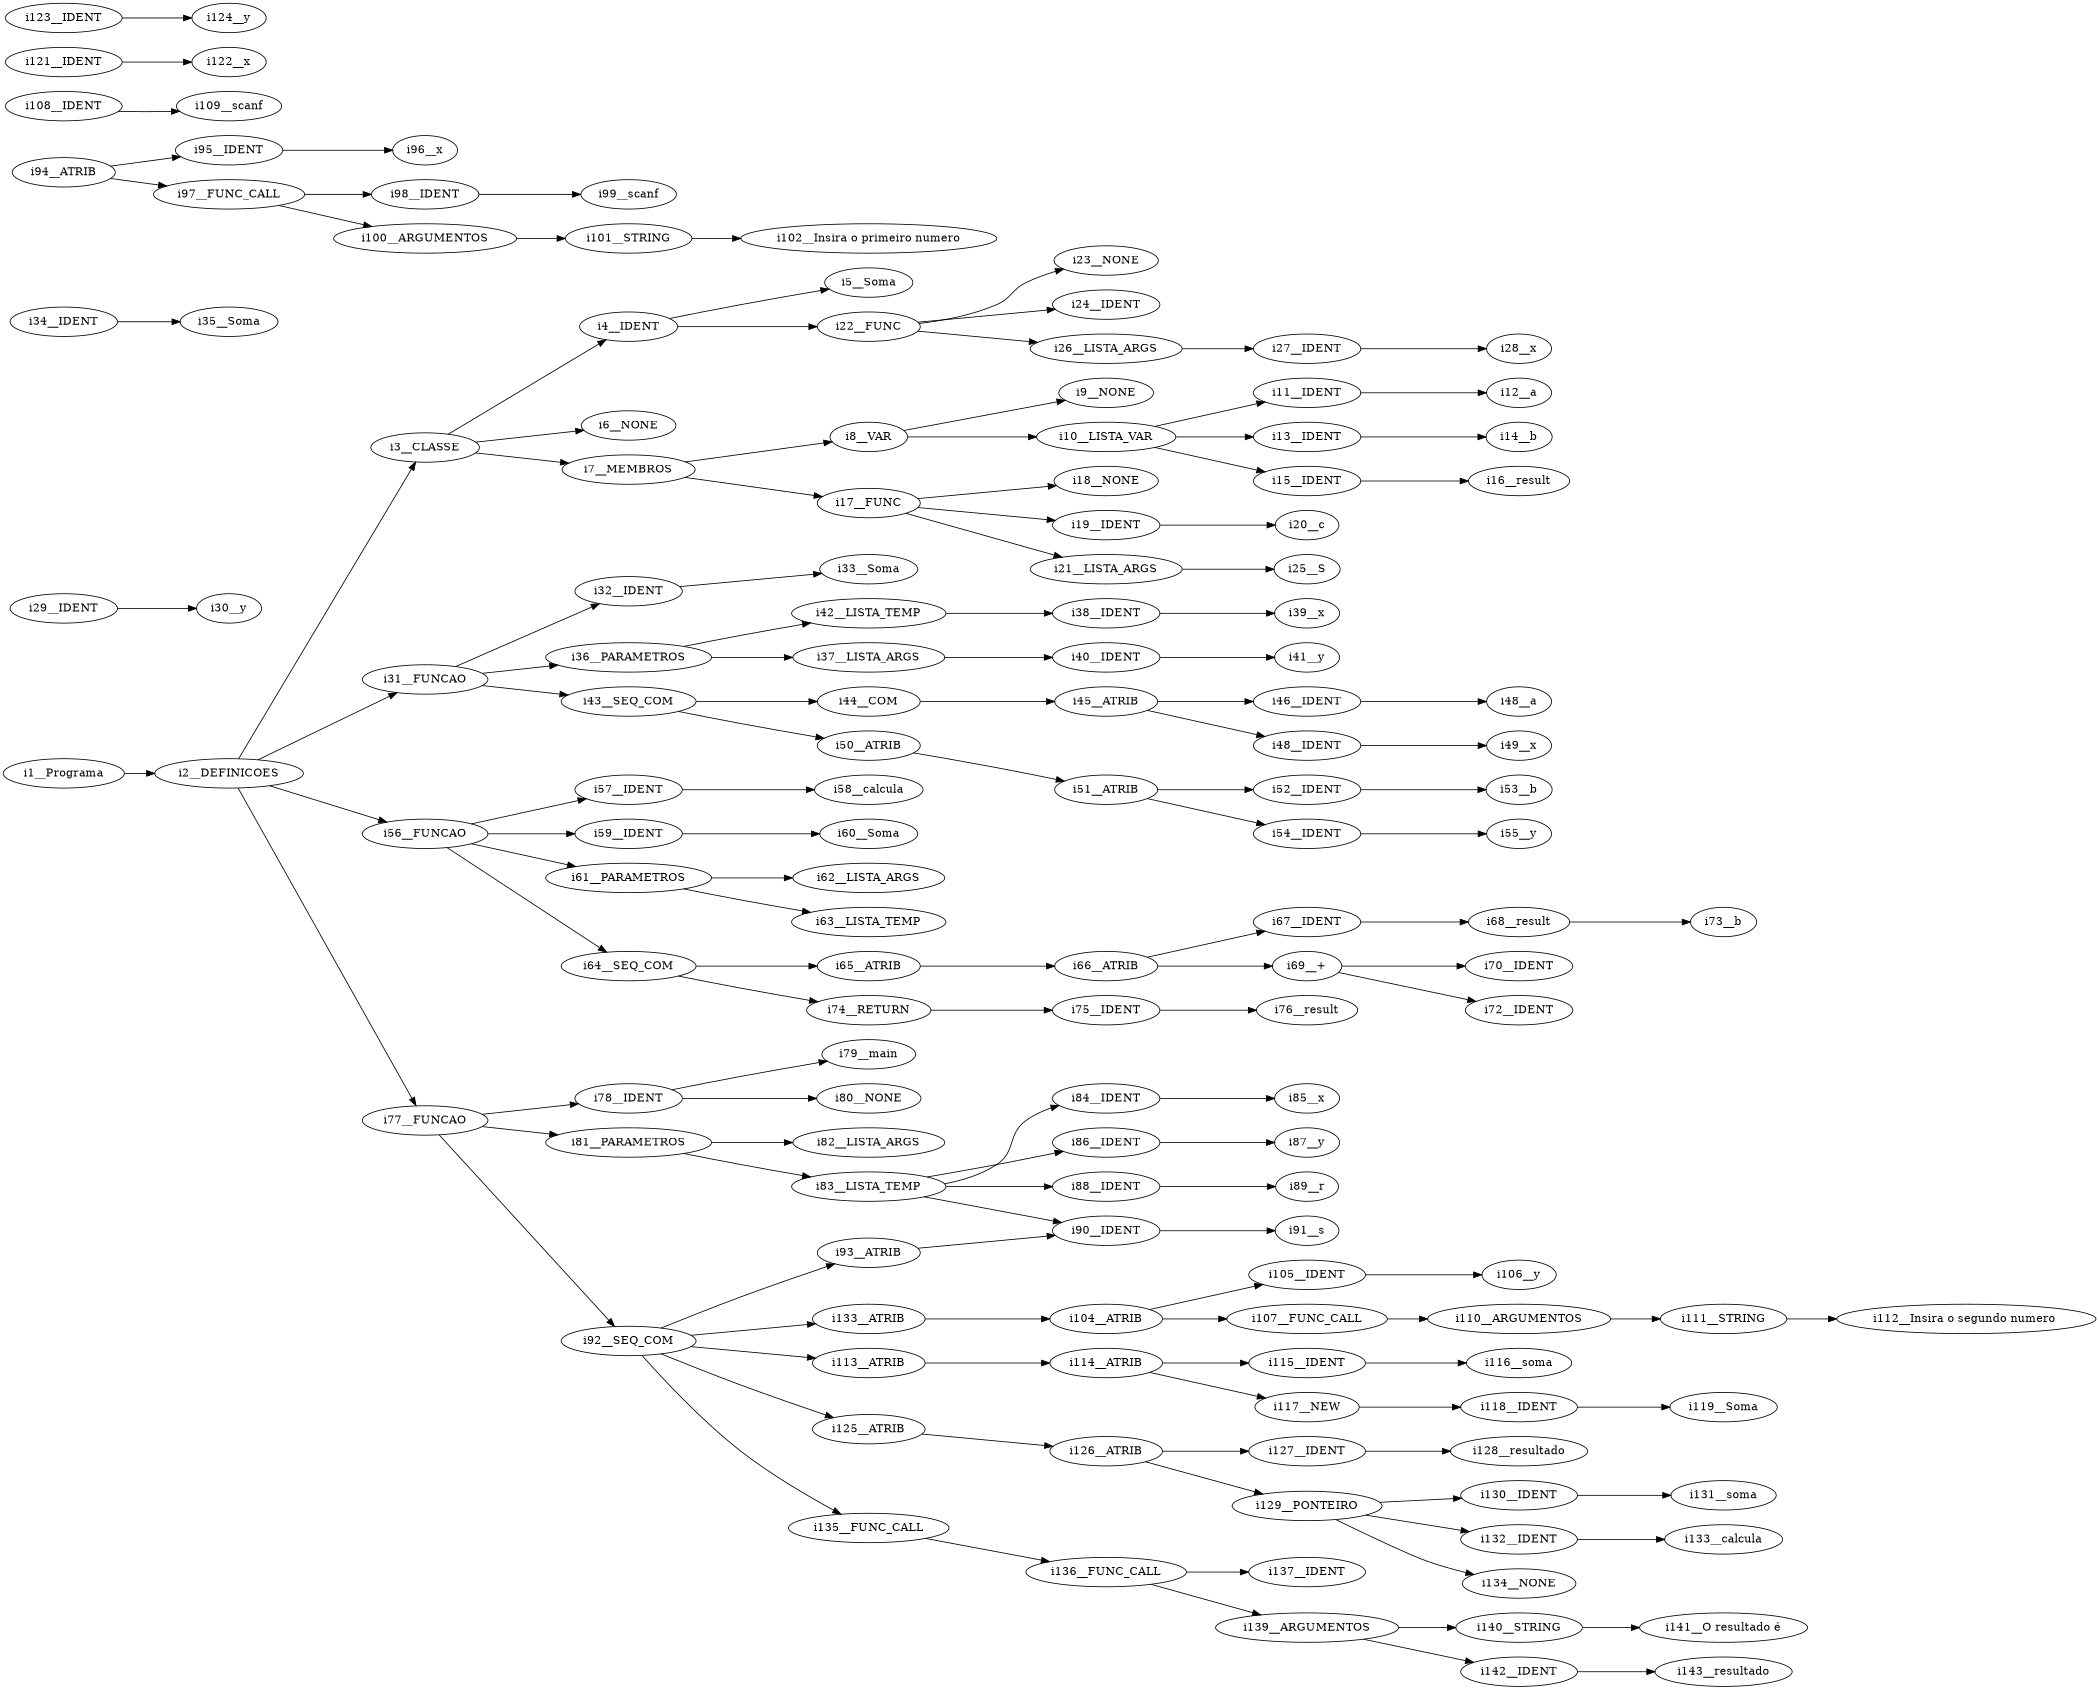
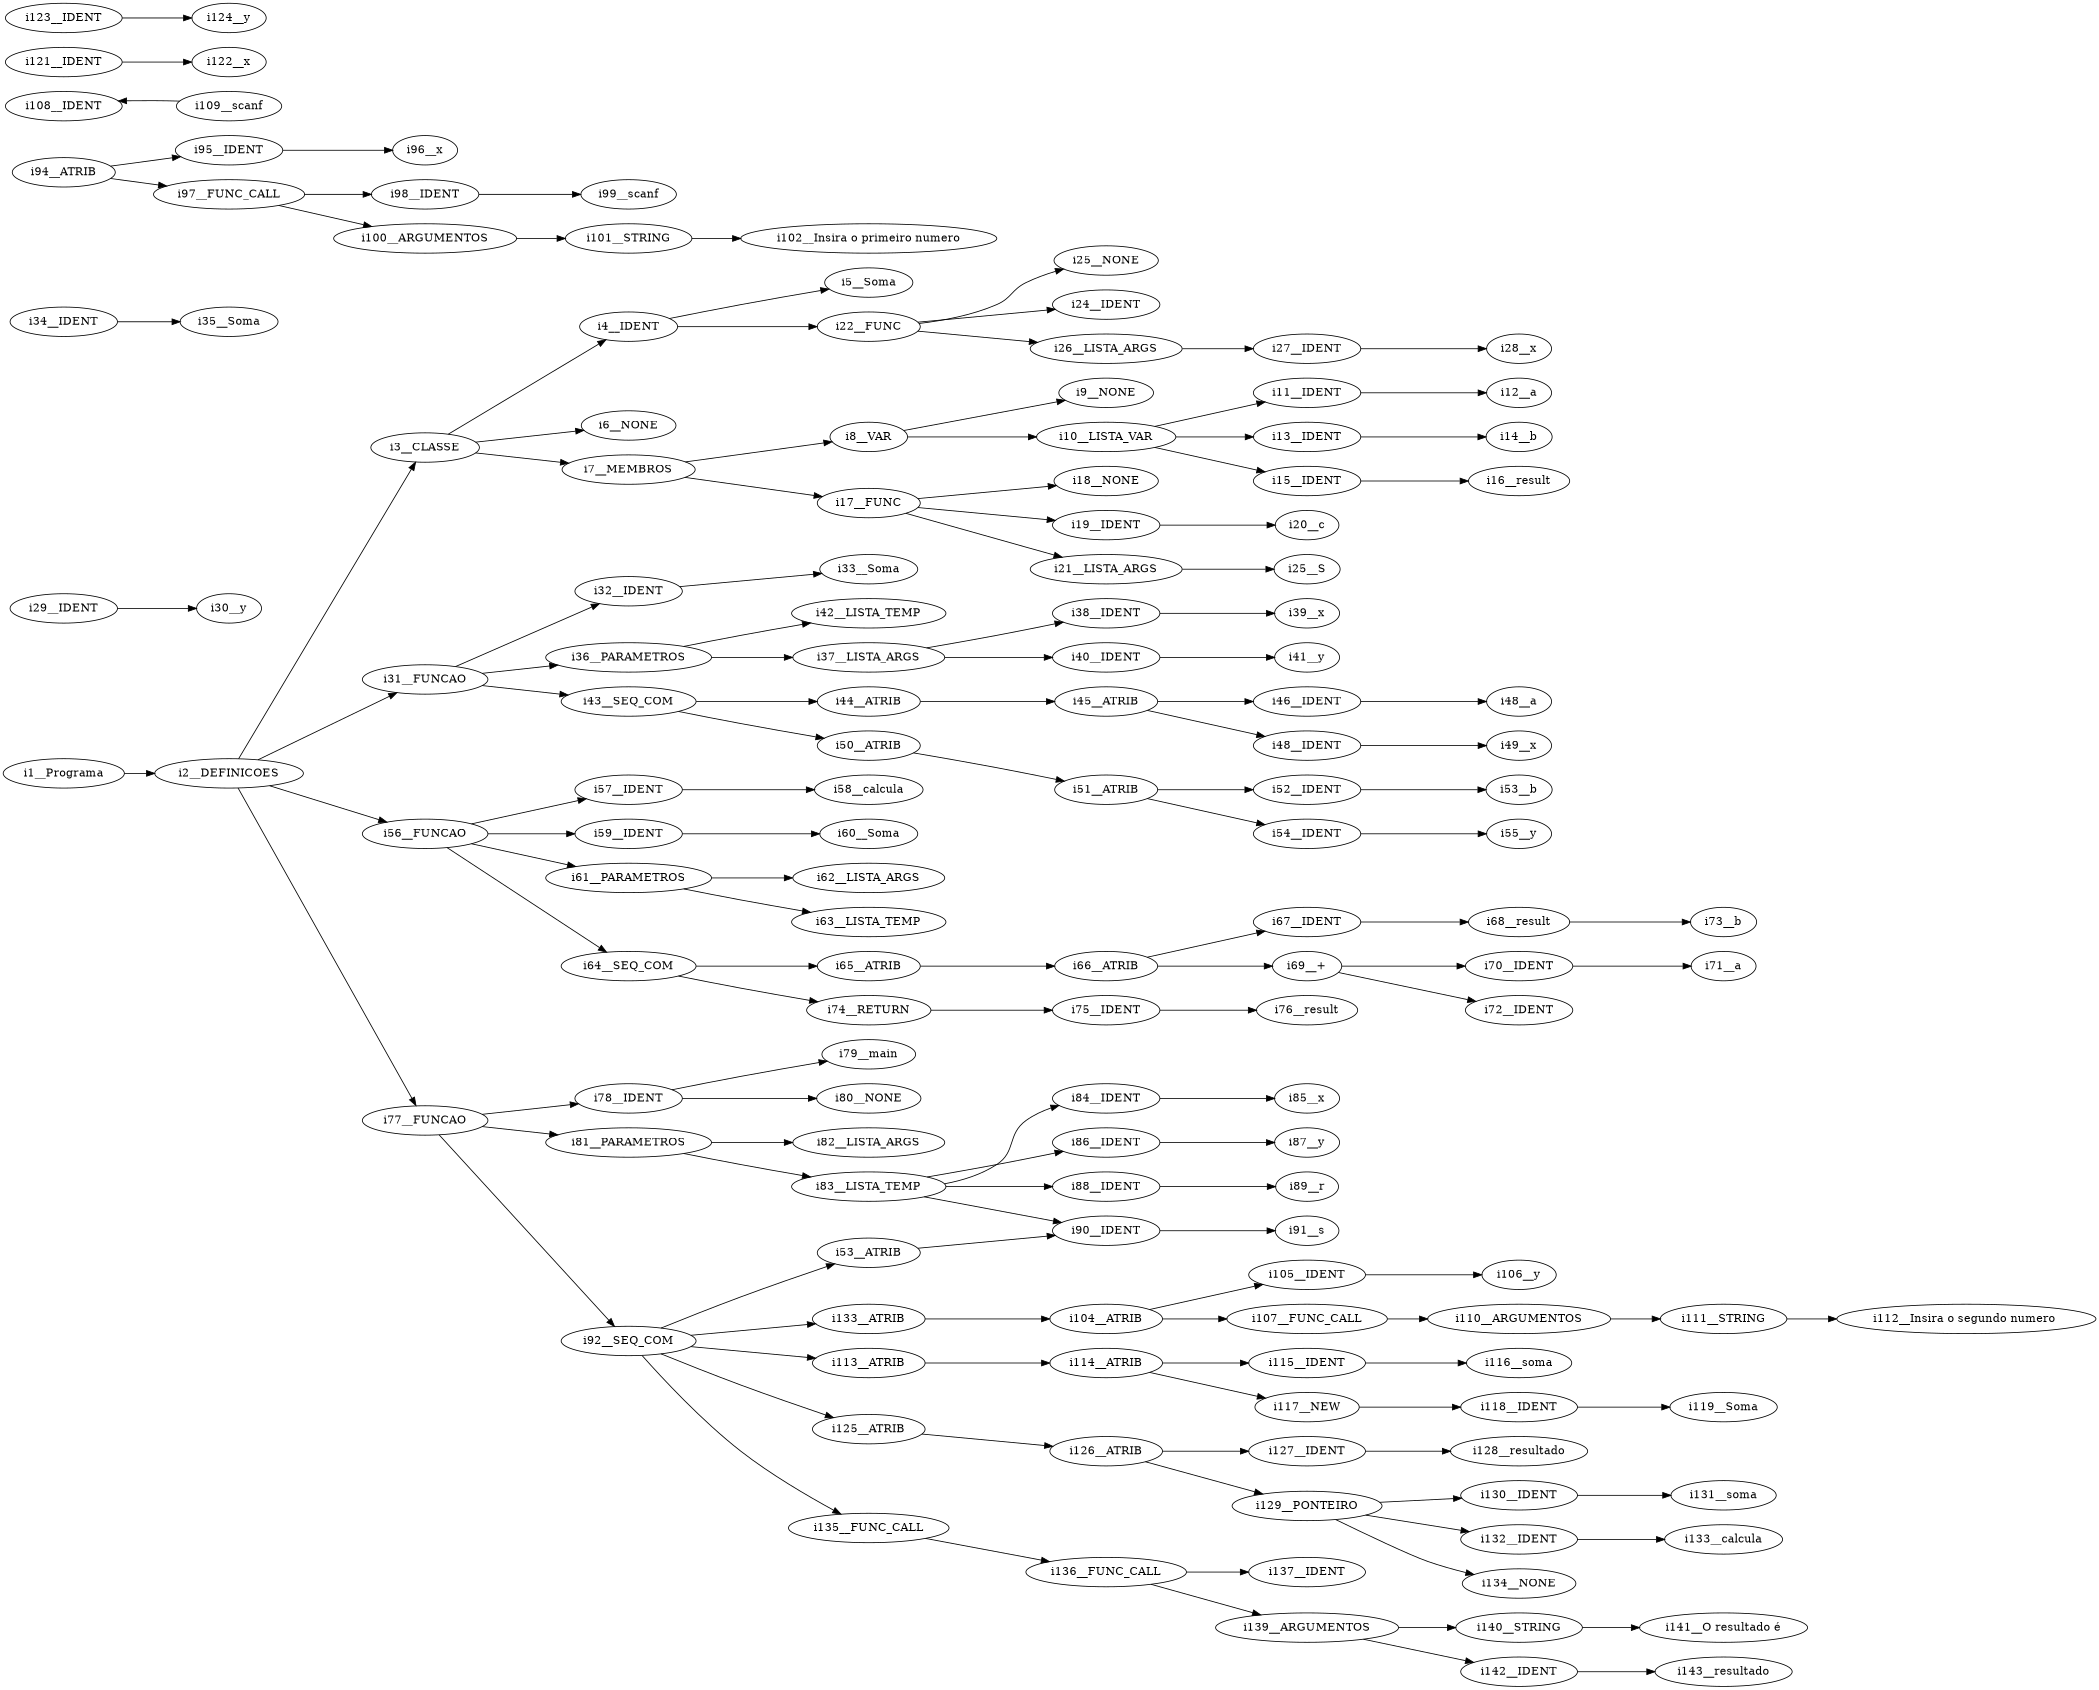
  digraph {
    rankdir=LR
    i4__IDENT
    i5__Soma
    i22__FUNC
    i3__CLASSE
    i6__NONE
    i7__MEMBROS
    i8__VAR
    i17__FUNC
    i9__NONE
    i10__LISTA_VAR
    i11__IDENT
    i13__IDENT
    i15__IDENT
    i12__a
    i14__b
    i16__result
    i18__NONE
    i19__IDENT
    i21__LISTA_ARGS
-   i23__NONE
+   i23__NONE [label=i25__NONE]
    i24__IDENT
    i26__LISTA_ARGS
    i20__c
    i25__S
    i27__IDENT
    i28__x
    i29__IDENT
    i30__y
    i2__DEFINICOES
    i31__FUNCAO
    i56__FUNCAO
    i77__FUNCAO
    i32__IDENT
    i36__PARAMETROS
    i43__SEQ_COM
    i57__IDENT
    i59__IDENT
    i61__PARAMETROS
    i64__SEQ_COM
    i78__IDENT
    i81__PARAMETROS
    i92__SEQ_COM
    i33__Soma
    i34__IDENT
    i35__Soma
    i37__LISTA_ARGS
    i42__LISTA_TEMP
-   i44__ATRIB [label=i44__COM]
+   i44__ATRIB
    i50__ATRIB
    i38__IDENT
    i39__x
    i40__IDENT
    i41__y
    n54 [label=i48__a]
    i46__IDENT
    i45__ATRIB
    i48__IDENT
    i49__x
    i51__ATRIB
    i52__IDENT
    i53__b
    i54__IDENT
    i55__y
    i58__calcula
    i60__Soma
    i62__LISTA_ARGS
    i63__LISTA_TEMP
    i65__ATRIB
    i74__RETURN
    i67__IDENT
    i68__result
    i73__b
    i66__ATRIB
    "i69__+"
    i70__IDENT
    i72__IDENT
+   i71__a
    i75__IDENT
    i76__result
    i79__main
    i80__NONE
    i82__LISTA_ARGS
    i83__LISTA_TEMP
-   i93__ATRIB
+   i93__ATRIB [label=i53__ATRIB]
    n85 [label=i133__ATRIB]
    i113__ATRIB
    i125__ATRIB
    i135__FUNC_CALL
    i84__IDENT
    i86__IDENT
    i88__IDENT
    i90__IDENT
    i85__x
    i87__y
    i89__r
    i91__s
    i95__IDENT
    i96__x
    i94__ATRIB
    i97__FUNC_CALL
    i98__IDENT
    i100__ARGUMENTOS
    i99__scanf
    i101__STRING
    "i102__Insira o primeiro numero"
    i104__ATRIB
    i114__ATRIB
    i126__ATRIB
    i136__FUNC_CALL
    i105__IDENT
    i106__y
    i107__FUNC_CALL
    i110__ARGUMENTOS
    i108__IDENT
    i109__scanf
    i111__STRING
    "i112__Insira o segundo numero "
    i115__IDENT
    i116__soma
    i117__NEW
    i118__IDENT
    i119__Soma
    i121__IDENT
    i122__x
    i123__IDENT
    i124__y
    i127__IDENT
    i128__resultado
    i129__PONTEIRO
    i130__IDENT
    i132__IDENT
    i134__NONE
    i131__soma
    i133__calcula
    i137__IDENT
    i139__ARGUMENTOS
    i140__STRING
    i142__IDENT
    "i141__O resultado é"
    i143__resultado
    i1__Programa
    i4__IDENT -> i5__Soma
    i4__IDENT -> i22__FUNC
    i22__FUNC -> i23__NONE
    i22__FUNC -> i24__IDENT
    i22__FUNC -> i26__LISTA_ARGS
    i3__CLASSE -> i4__IDENT
    i3__CLASSE -> i6__NONE
    i3__CLASSE -> i7__MEMBROS
    i7__MEMBROS -> i8__VAR
    i7__MEMBROS -> i17__FUNC
    i8__VAR -> i9__NONE
    i8__VAR -> i10__LISTA_VAR
    i17__FUNC -> i18__NONE
    i17__FUNC -> i19__IDENT
    i17__FUNC -> i21__LISTA_ARGS
    i10__LISTA_VAR -> i11__IDENT
    i10__LISTA_VAR -> i13__IDENT
    i10__LISTA_VAR -> i15__IDENT
    i11__IDENT -> i12__a
    i13__IDENT -> i14__b
    i15__IDENT -> i16__result
    i19__IDENT -> i20__c
    i21__LISTA_ARGS -> i25__S
    i26__LISTA_ARGS -> i27__IDENT
    i27__IDENT -> i28__x
    i29__IDENT -> i30__y
    i2__DEFINICOES -> i3__CLASSE
    i2__DEFINICOES -> i31__FUNCAO
    i2__DEFINICOES -> i56__FUNCAO
    i2__DEFINICOES -> i77__FUNCAO
    i31__FUNCAO -> i32__IDENT
    i31__FUNCAO -> i36__PARAMETROS
    i31__FUNCAO -> i43__SEQ_COM
    i56__FUNCAO -> i57__IDENT
    i56__FUNCAO -> i59__IDENT
    i56__FUNCAO -> i61__PARAMETROS
    i56__FUNCAO -> i64__SEQ_COM
    i77__FUNCAO -> i78__IDENT
    i77__FUNCAO -> i81__PARAMETROS
    i77__FUNCAO -> i92__SEQ_COM
    i32__IDENT -> i33__Soma
    i36__PARAMETROS -> i37__LISTA_ARGS
    i36__PARAMETROS -> i42__LISTA_TEMP
    i43__SEQ_COM -> i44__ATRIB
    i43__SEQ_COM -> i50__ATRIB
    i57__IDENT -> i58__calcula
    i59__IDENT -> i60__Soma
    i61__PARAMETROS -> i62__LISTA_ARGS
    i61__PARAMETROS -> i63__LISTA_TEMP
    i64__SEQ_COM -> i65__ATRIB
    i64__SEQ_COM -> i74__RETURN
    i78__IDENT -> i79__main
    i78__IDENT -> i80__NONE
    i81__PARAMETROS -> i82__LISTA_ARGS
    i81__PARAMETROS -> i83__LISTA_TEMP
    i92__SEQ_COM -> i93__ATRIB
    i92__SEQ_COM -> n85
    i92__SEQ_COM -> i113__ATRIB
    i92__SEQ_COM -> i125__ATRIB
    i92__SEQ_COM -> i135__FUNC_CALL
    i34__IDENT -> i35__Soma
-   i42__LISTA_TEMP -> i38__IDENT
+   i37__LISTA_ARGS -> i38__IDENT
    i37__LISTA_ARGS -> i40__IDENT
    i44__ATRIB -> i45__ATRIB
    i50__ATRIB -> i51__ATRIB
    i38__IDENT -> i39__x
    i40__IDENT -> i41__y
    i46__IDENT -> n54
    i45__ATRIB -> i46__IDENT
    i45__ATRIB -> i48__IDENT
    i48__IDENT -> i49__x
    i51__ATRIB -> i52__IDENT
    i51__ATRIB -> i54__IDENT
    i52__IDENT -> i53__b
    i54__IDENT -> i55__y
    i65__ATRIB -> i66__ATRIB
    i74__RETURN -> i75__IDENT
    i67__IDENT -> i68__result
    i68__result -> i73__b
    i66__ATRIB -> i67__IDENT
    i66__ATRIB -> "i69__+"
    "i69__+" -> i70__IDENT
    "i69__+" -> i72__IDENT
+   i70__IDENT -> i71__a
    i75__IDENT -> i76__result
    i83__LISTA_TEMP -> i84__IDENT
    i83__LISTA_TEMP -> i86__IDENT
    i83__LISTA_TEMP -> i88__IDENT
    i83__LISTA_TEMP -> i90__IDENT
    i93__ATRIB -> i90__IDENT
    n85 -> i104__ATRIB
    i113__ATRIB -> i114__ATRIB
    i125__ATRIB -> i126__ATRIB
    i135__FUNC_CALL -> i136__FUNC_CALL
    i84__IDENT -> i85__x
    i86__IDENT -> i87__y
    i88__IDENT -> i89__r
    i90__IDENT -> i91__s
    i95__IDENT -> i96__x
    i94__ATRIB -> i95__IDENT
    i94__ATRIB -> i97__FUNC_CALL
    i97__FUNC_CALL -> i98__IDENT
    i97__FUNC_CALL -> i100__ARGUMENTOS
    i98__IDENT -> i99__scanf
    i100__ARGUMENTOS -> i101__STRING
    i101__STRING -> "i102__Insira o primeiro numero" [headport=" "]
    i104__ATRIB -> i105__IDENT
    i104__ATRIB -> i107__FUNC_CALL
    i114__ATRIB -> i115__IDENT
    i114__ATRIB -> i117__NEW
    i126__ATRIB -> i127__IDENT
    i126__ATRIB -> i129__PONTEIRO
    i136__FUNC_CALL -> i137__IDENT
    i136__FUNC_CALL -> i139__ARGUMENTOS
    i105__IDENT -> i106__y
    i107__FUNC_CALL -> i110__ARGUMENTOS
    i110__ARGUMENTOS -> i111__STRING
-   i108__IDENT -> i109__scanf
+   i109__scanf -> i108__IDENT
    i111__STRING -> "i112__Insira o segundo numero " [headport=" "]
    i115__IDENT -> i116__soma
    i117__NEW -> i118__IDENT
    i118__IDENT -> i119__Soma
    i121__IDENT -> i122__x
    i123__IDENT -> i124__y
    i127__IDENT -> i128__resultado
    i129__PONTEIRO -> i130__IDENT
    i129__PONTEIRO -> i132__IDENT
    i129__PONTEIRO -> i134__NONE
    i130__IDENT -> i131__soma
    i132__IDENT -> i133__calcula
    i139__ARGUMENTOS -> i140__STRING
    i139__ARGUMENTOS -> i142__IDENT
    i140__STRING -> "i141__O resultado é" [headport=" "]
    i142__IDENT -> i143__resultado
    i1__Programa -> i2__DEFINICOES
  }
